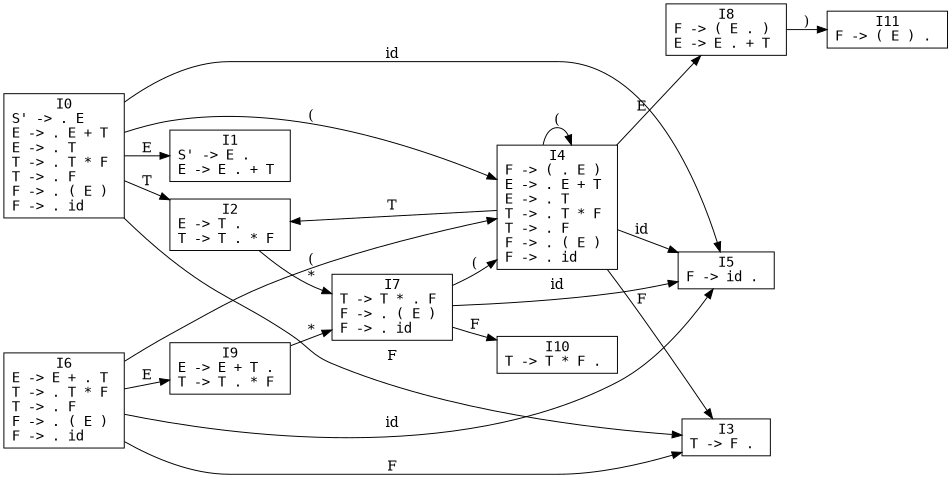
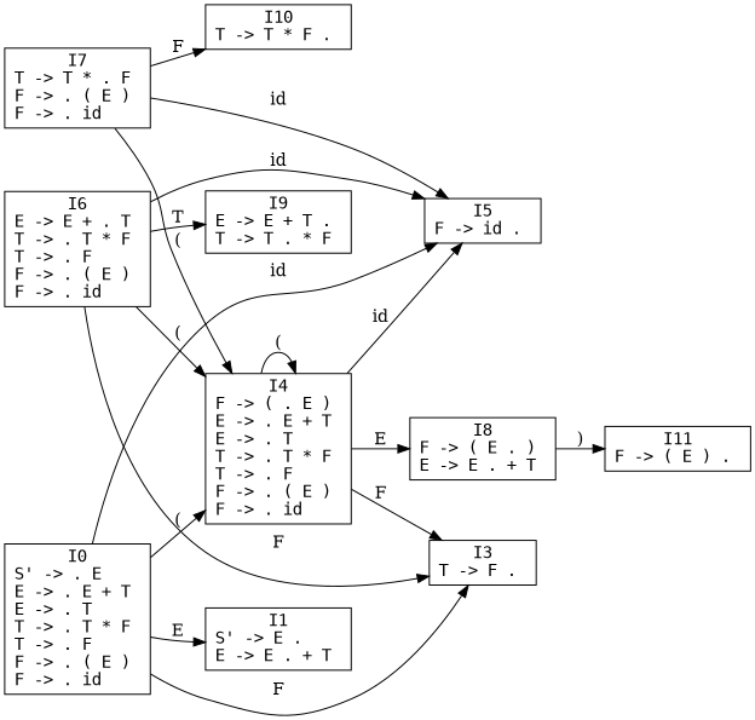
  digraph {
    rankdir=LR
    node [fontname=monospace shape=box]
    n1 [label="I0\nS' -> . E \lE -> . E + T \lE -> . T \lT -> . T * F \lT -> . F \lF -> . ( E ) \lF -> . id \l"]
    n2 [label="I1\nS' -> E . \lE -> E . + T \l"]
-   n3 [label="I2\nE -> T . \lT -> T . * F \l"]
    n4 [label="I3\nT -> F . \l"]
    n5 [label="I4\nF -> ( . E ) \lE -> . E + T \lE -> . T \lT -> . T * F \lT -> . F \lF -> . ( E ) \lF -> . id \l"]
    n6 [label="I5\nF -> id . \l"]
    n7 [label="I7\nT -> T * . F \lF -> . ( E ) \lF -> . id \l"]
    n8 [label="I8\nF -> ( E . ) \lE -> E . + T \l"]
    n9 [label="I6\nE -> E + . T \lT -> . T * F \lT -> . F \lF -> . ( E ) \lF -> . id \l"]
    n10 [label="I9\nE -> E + T . \lT -> T . * F \l"]
    n11 [label="I10\nT -> T * F . \l"]
    n12 [label="I11\nF -> ( E ) . \l"]
    n1 -> n2 [label=E]
-   n1 -> n3 [label=T]
    n1 -> n4 [label=F]
    n1 -> n5 [label="("]
    n1 -> n6 [label=id]
-   n3 -> n7 [label="*"]
-   n5 -> n3 [label=T]
    n5 -> n4 [label=F]
    n5 -> n5 [label="("]
    n5 -> n6 [label=id]
    n5 -> n8 [label=E]
    n7 -> n5 [label="("]
    n7 -> n6 [label=id]
    n7 -> n11 [label=F]
    n8 -> n12 [label=")"]
    n9 -> n4 [label=F]
    n9 -> n5 [label="("]
    n9 -> n6 [label=id]
-   n9 -> n10 [label=E]
-   n10 -> n7 [label="*"]
+   n9 -> n10 [label=T]
  }
